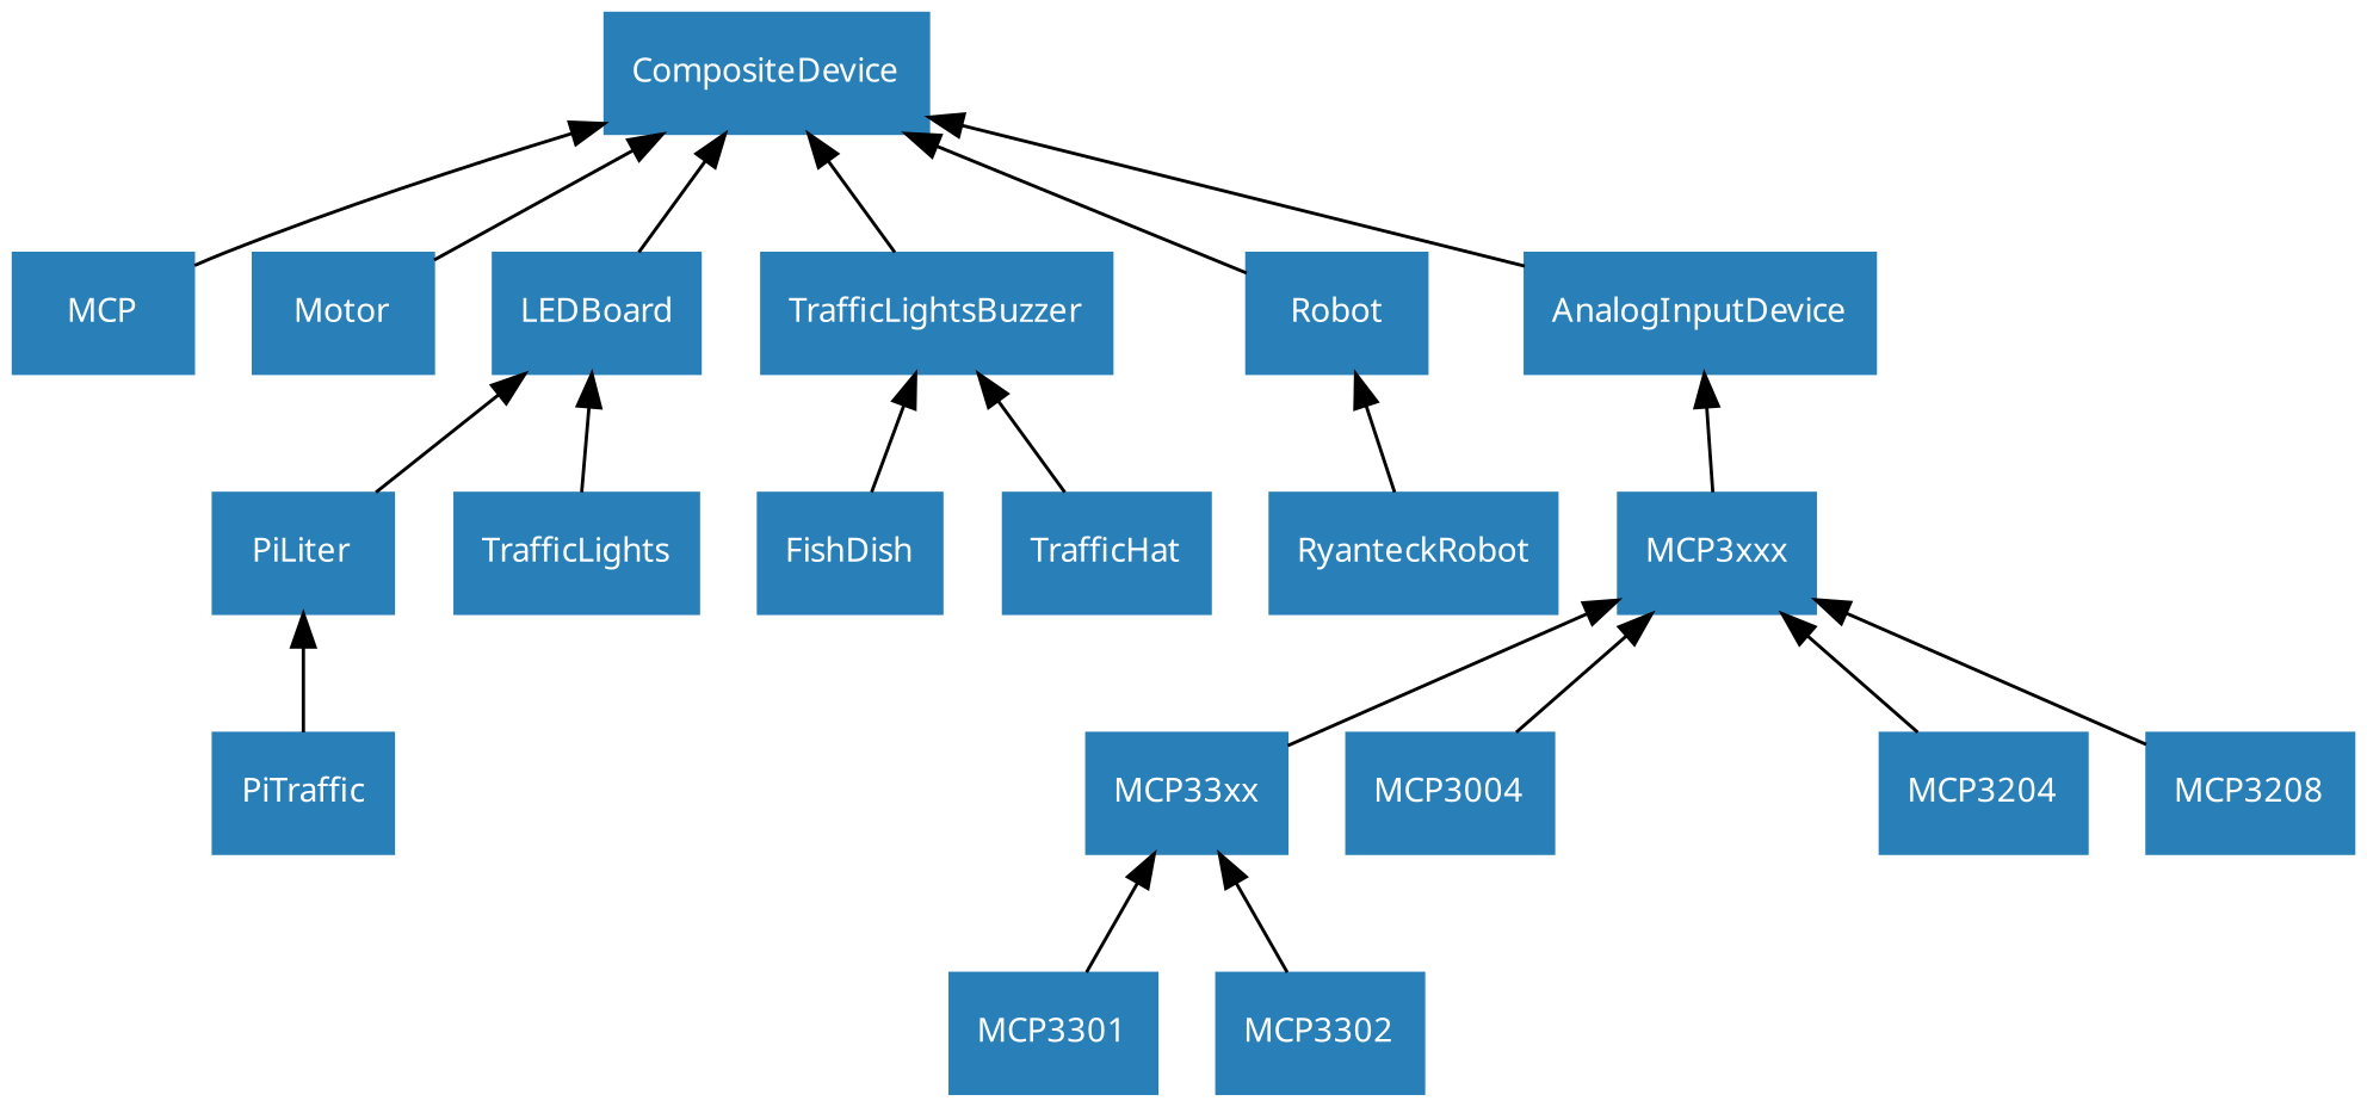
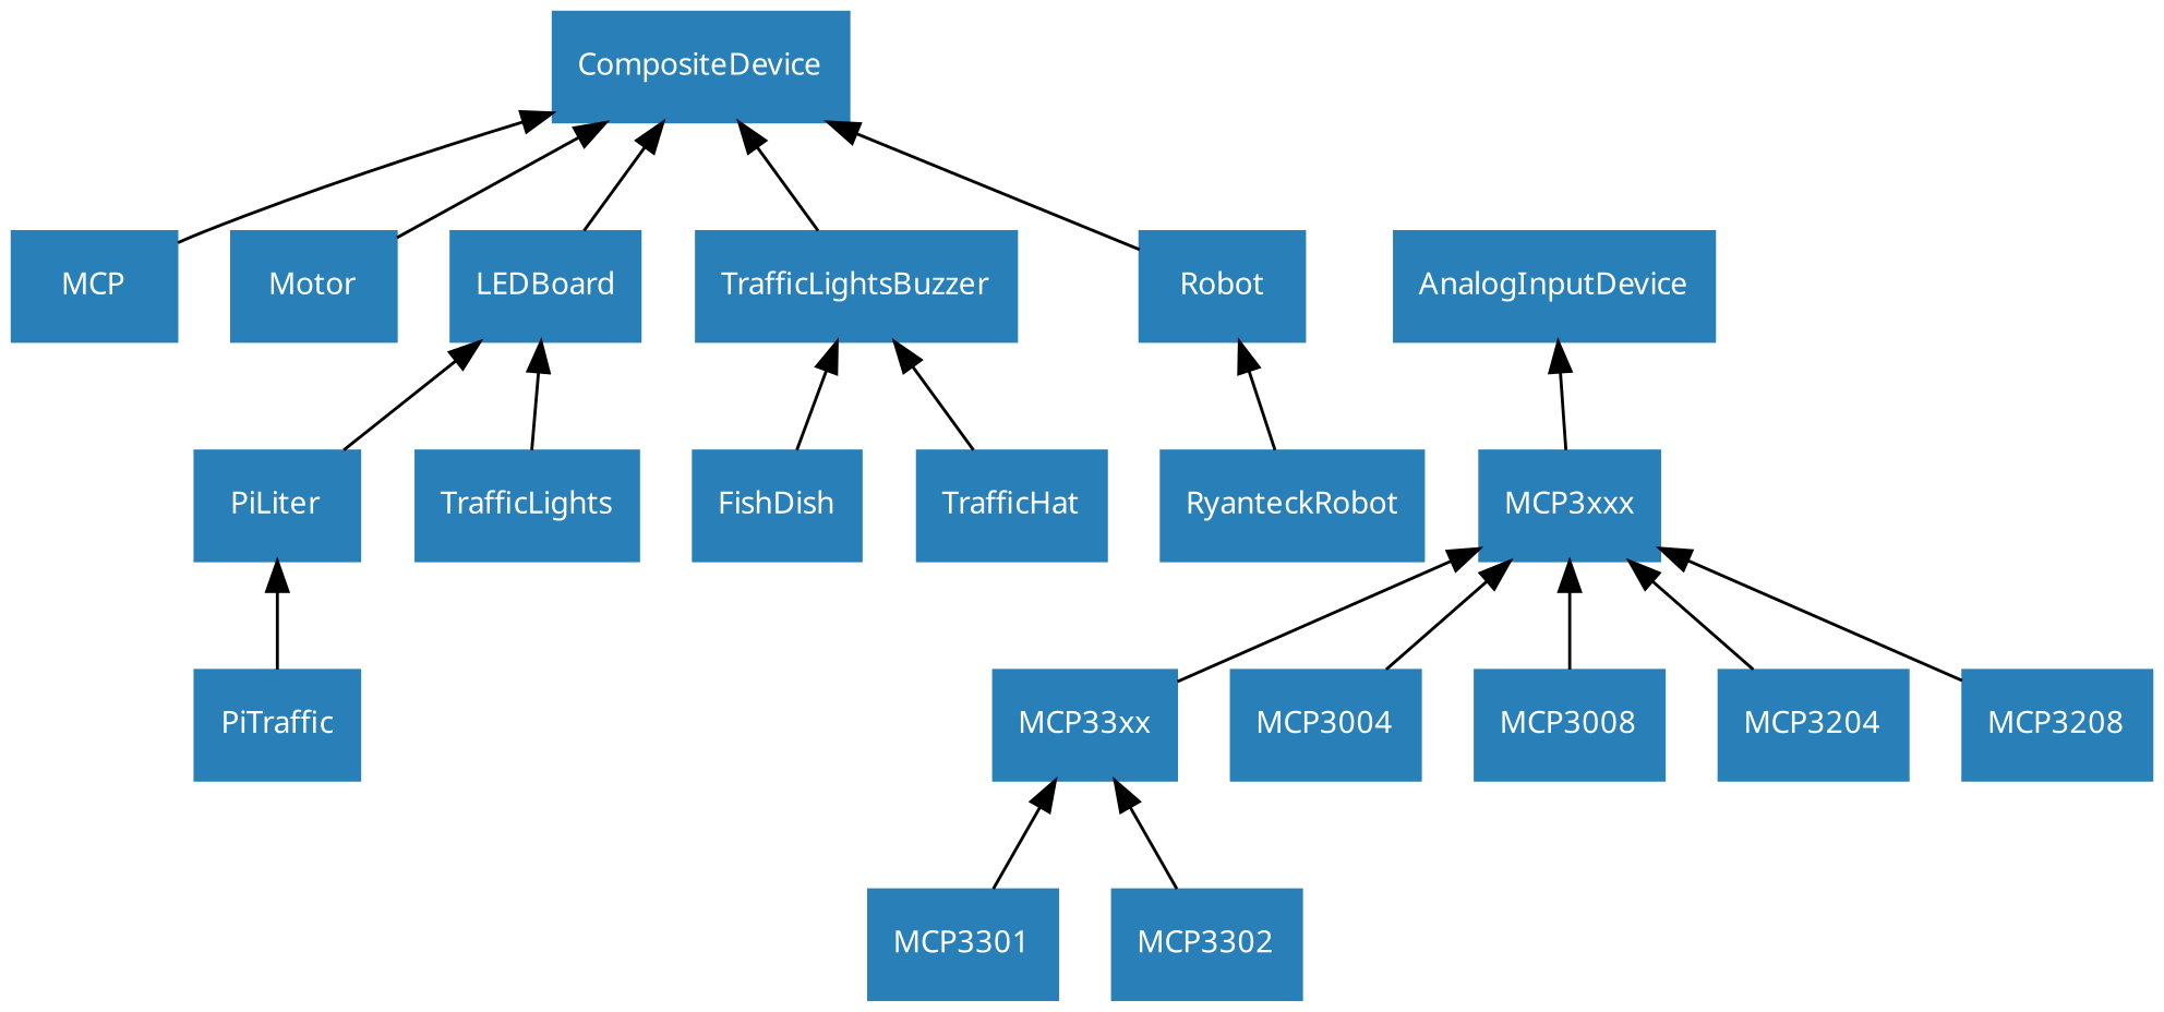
  digraph {
    rankdir=BT
    node [color="#2980b9" fontcolor="#ffffff" fontname=Sans fontsize=10 shape=rect style=filled]
    AnalogInputDevice
    CompositeDevice
    MCP3xxx
    MCP33xx
    MCP3004
+   MCP3008
    MCP3204
    MCP3208
    MCP3301
    MCP3302
    n11 [label=MCP]
    Motor
    LEDBoard
    PiLiter
    TrafficLights
    PiTraffic
    TrafficLightsBuzzer
    FishDish
    TrafficHat
    Robot
    RyanteckRobot
-   AnalogInputDevice -> CompositeDevice
    MCP3xxx -> AnalogInputDevice
    MCP33xx -> MCP3xxx
    MCP3004 -> MCP3xxx
+   MCP3008 -> MCP3xxx
    MCP3204 -> MCP3xxx
    MCP3208 -> MCP3xxx
    MCP3301 -> MCP33xx
    MCP3302 -> MCP33xx
    n11 -> CompositeDevice
    Motor -> CompositeDevice
    LEDBoard -> CompositeDevice
    PiLiter -> LEDBoard
    TrafficLights -> LEDBoard
    PiTraffic -> PiLiter
    TrafficLightsBuzzer -> CompositeDevice
    FishDish -> TrafficLightsBuzzer
    TrafficHat -> TrafficLightsBuzzer
    Robot -> CompositeDevice
    RyanteckRobot -> Robot
  }
